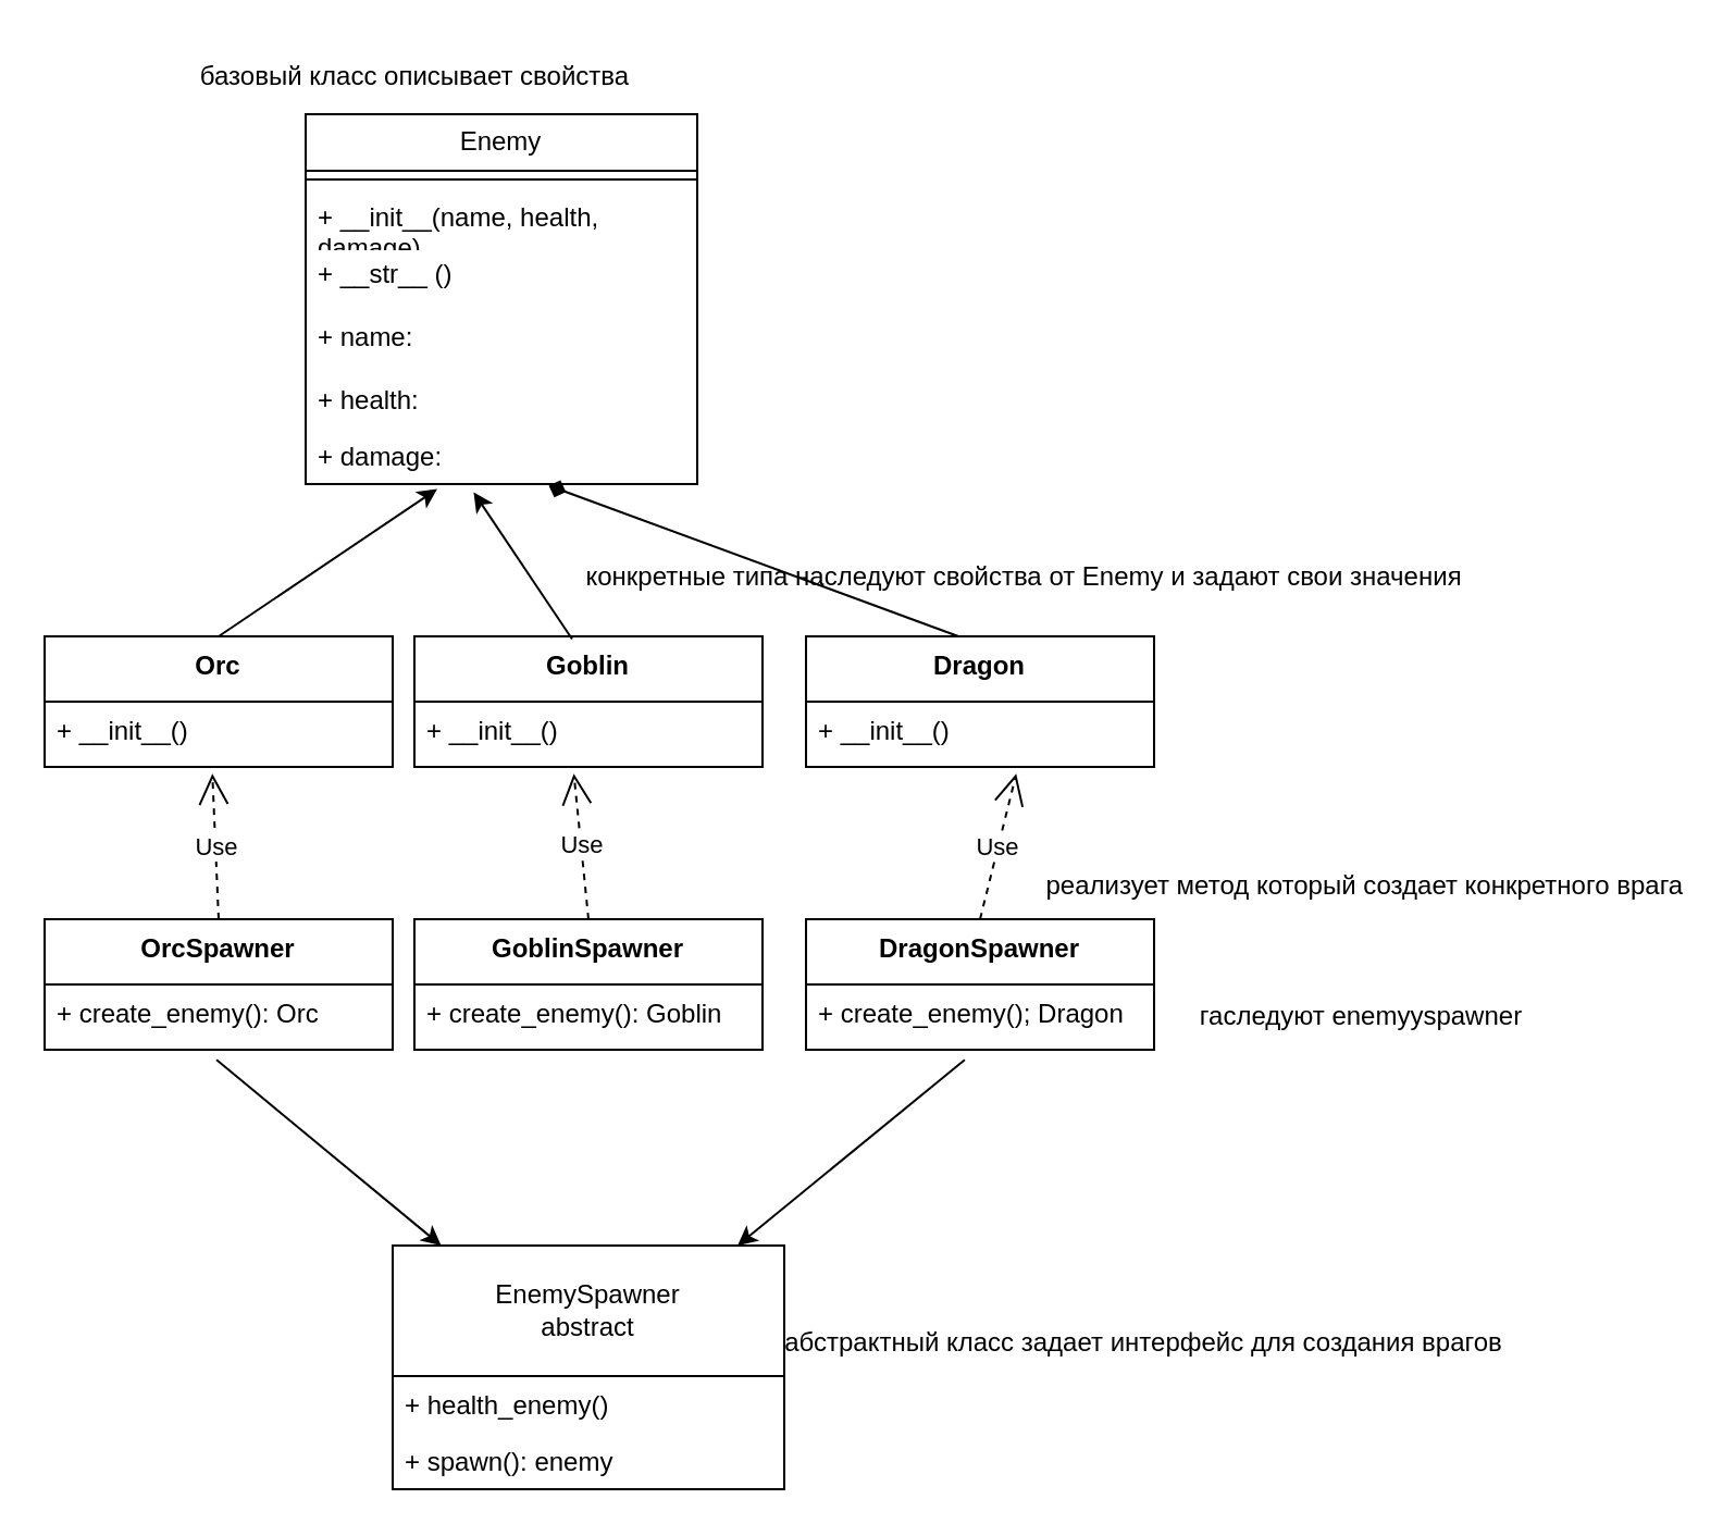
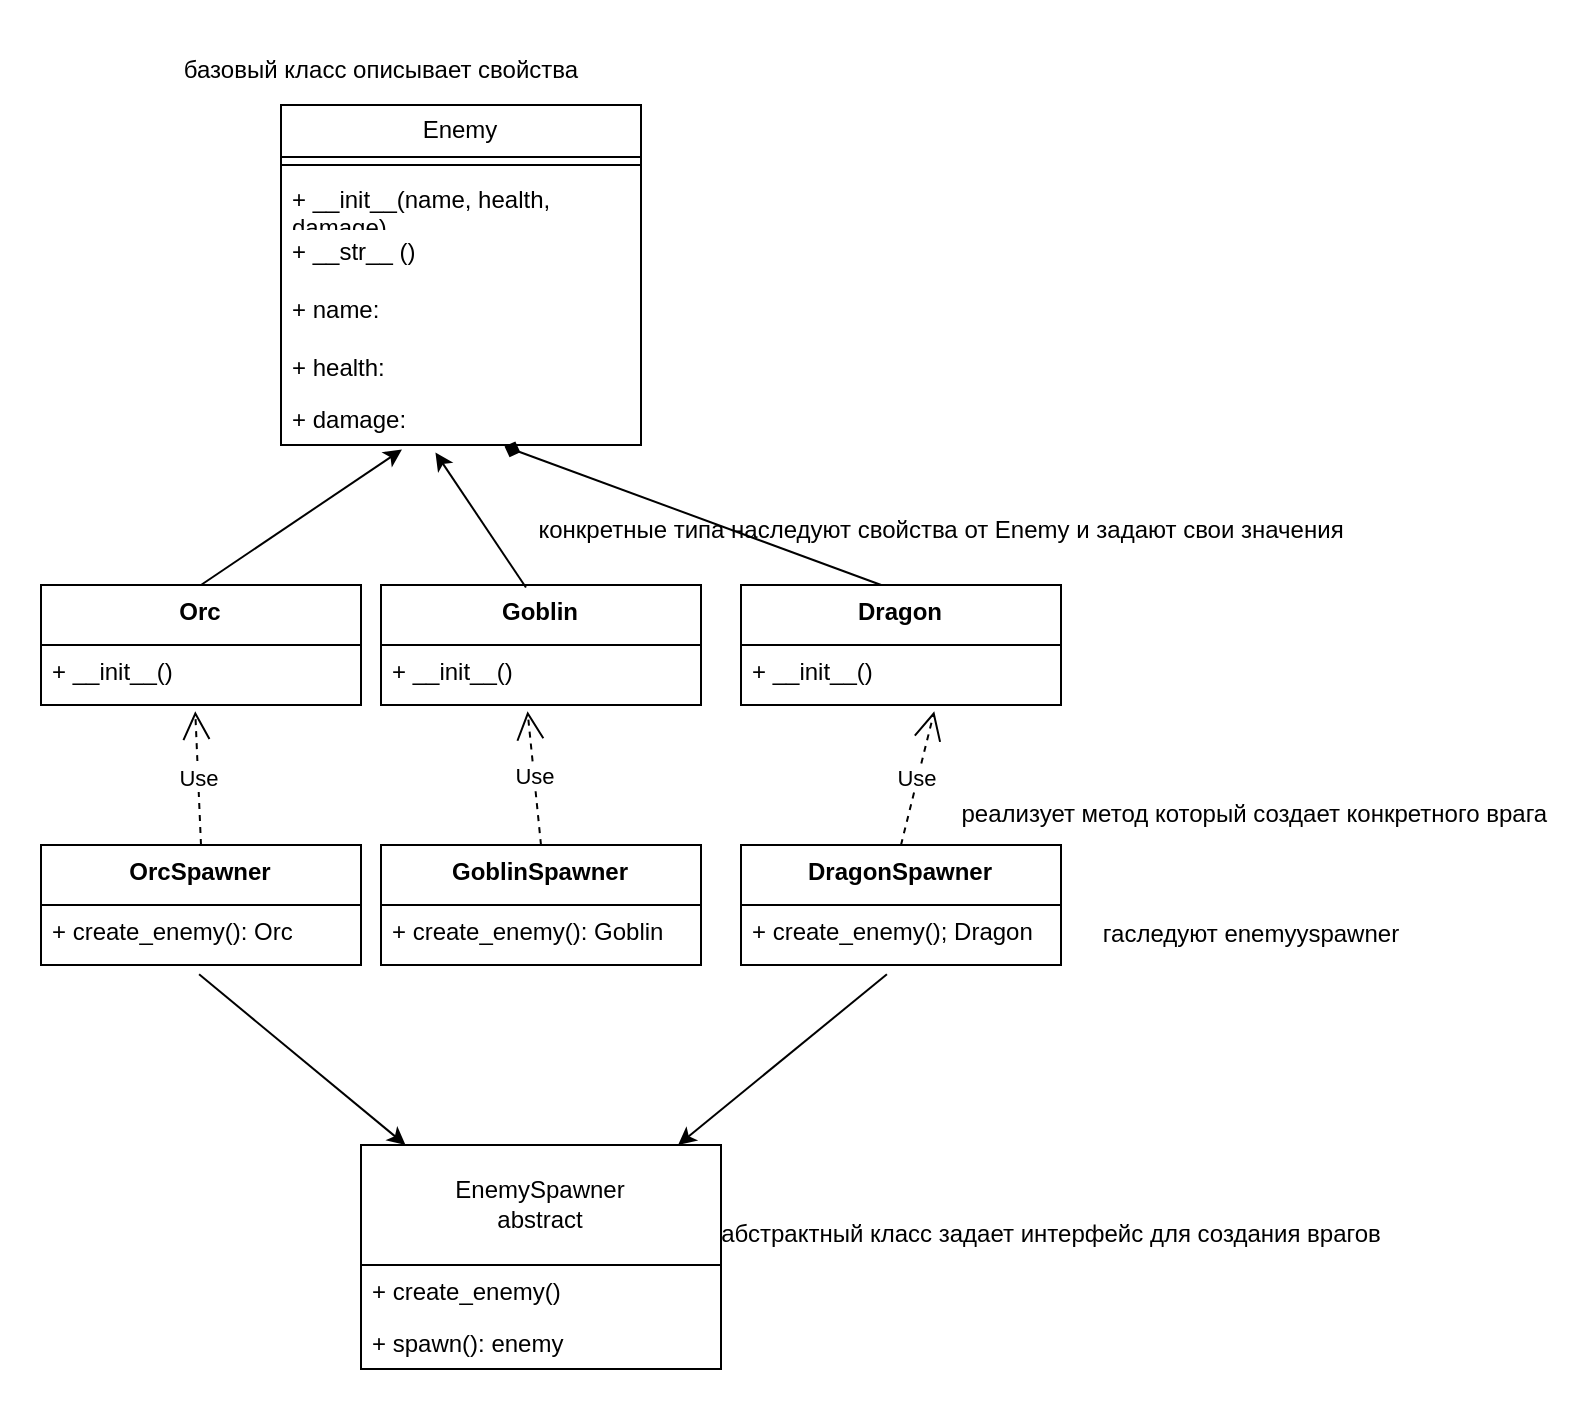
  <mxCell id="0" />
  <mxCell id="1" parent="0" />
  <mxCell id="2" value="Enemy" style="swimlane;fontStyle=0;childLayout=stackLayout;horizontal=1;startSize=26;fillColor=none;horizontalStack=0;resizeParent=1;resizeParentMax=0;resizeLast=0;collapsible=1;marginBottom=0;whiteSpace=wrap;html=1;" vertex="1" parent="1"><mxGeometry x="140" y="52" width="180" height="170" as="geometry" /></mxCell>
  <mxCell id="3" value="" style="line;strokeWidth=1;fillColor=none;align=left;verticalAlign=middle;spacingTop=-1;spacingLeft=3;spacingRight=3;rotatable=0;labelPosition=right;points=[];portConstraint=eastwest;strokeColor=inherit;" vertex="1" parent="2"><mxGeometry y="26" width="180" height="8" as="geometry" /></mxCell>
  <mxCell id="4" value="+ __init__(name, health, damage)" style="text;strokeColor=none;fillColor=none;align=left;verticalAlign=top;spacingLeft=4;spacingRight=4;overflow=hidden;rotatable=0;points=[[0,0.5],[1,0.5]];portConstraint=eastwest;whiteSpace=wrap;html=1;" vertex="1" parent="2"><mxGeometry y="34" width="180" height="26" as="geometry" /></mxCell>
  <mxCell id="5" value="&lt;div&gt;+ __str__ ()&lt;/div&gt;&lt;div&gt;&lt;br&gt;&lt;div&gt;+ name:&amp;nbsp;&lt;/div&gt;&lt;div&gt;&lt;br&gt;&lt;/div&gt;&lt;div&gt;&lt;br&gt;&lt;/div&gt;&lt;/div&gt;" style="text;strokeColor=none;fillColor=none;align=left;verticalAlign=top;spacingLeft=4;spacingRight=4;overflow=hidden;rotatable=0;points=[[0,0.5],[1,0.5]];portConstraint=eastwest;whiteSpace=wrap;html=1;" vertex="1" parent="2"><mxGeometry y="60" width="180" height="58" as="geometry" /></mxCell>
  <mxCell id="6" value="+ health:&amp;nbsp;" style="text;strokeColor=none;fillColor=none;align=left;verticalAlign=top;spacingLeft=4;spacingRight=4;overflow=hidden;rotatable=0;points=[[0,0.5],[1,0.5]];portConstraint=eastwest;whiteSpace=wrap;html=1;" vertex="1" parent="2"><mxGeometry y="118" width="180" height="26" as="geometry" /></mxCell>
  <mxCell id="7" value="+ damage:&amp;nbsp;" style="text;strokeColor=none;fillColor=none;align=left;verticalAlign=top;spacingLeft=4;spacingRight=4;overflow=hidden;rotatable=0;points=[[0,0.5],[1,0.5]];portConstraint=eastwest;whiteSpace=wrap;html=1;" vertex="1" parent="2"><mxGeometry y="144" width="180" height="26" as="geometry" /></mxCell>
  <mxCell id="8" value="&lt;div&gt;Orc&lt;/div&gt;&lt;div&gt;&lt;br&gt;&lt;/div&gt;" style="swimlane;fontStyle=1;align=center;verticalAlign=top;childLayout=stackLayout;horizontal=1;startSize=30;horizontalStack=0;resizeParent=1;resizeParentMax=0;resizeLast=0;collapsible=1;marginBottom=0;whiteSpace=wrap;html=1;" vertex="1" parent="1"><mxGeometry x="20" y="292" width="160" height="60" as="geometry" /></mxCell>
  <mxCell id="9" value="+ __init__()" style="text;strokeColor=none;fillColor=none;align=left;verticalAlign=top;spacingLeft=4;spacingRight=4;overflow=hidden;rotatable=0;points=[[0,0.5],[1,0.5]];portConstraint=eastwest;whiteSpace=wrap;html=1;" vertex="1" parent="8"><mxGeometry y="30" width="160" height="30" as="geometry" /></mxCell>
  <mxCell id="10" value="Goblin" style="swimlane;fontStyle=1;align=center;verticalAlign=top;childLayout=stackLayout;horizontal=1;startSize=30;horizontalStack=0;resizeParent=1;resizeParentMax=0;resizeLast=0;collapsible=1;marginBottom=0;whiteSpace=wrap;html=1;" vertex="1" parent="1"><mxGeometry x="190" y="292" width="160" height="60" as="geometry" /></mxCell>
  <mxCell id="11" value="+ __init__()" style="text;strokeColor=none;fillColor=none;align=left;verticalAlign=top;spacingLeft=4;spacingRight=4;overflow=hidden;rotatable=0;points=[[0,0.5],[1,0.5]];portConstraint=eastwest;whiteSpace=wrap;html=1;" vertex="1" parent="10"><mxGeometry y="30" width="160" height="30" as="geometry" /></mxCell>
  <mxCell id="12" value="Dragon" style="swimlane;fontStyle=1;align=center;verticalAlign=top;childLayout=stackLayout;horizontal=1;startSize=30;horizontalStack=0;resizeParent=1;resizeParentMax=0;resizeLast=0;collapsible=1;marginBottom=0;whiteSpace=wrap;html=1;" vertex="1" parent="1"><mxGeometry x="370" y="292" width="160" height="60" as="geometry" /></mxCell>
  <mxCell id="13" value="+ __init__()" style="text;strokeColor=none;fillColor=none;align=left;verticalAlign=top;spacingLeft=4;spacingRight=4;overflow=hidden;rotatable=0;points=[[0,0.5],[1,0.5]];portConstraint=eastwest;whiteSpace=wrap;html=1;" vertex="1" parent="12"><mxGeometry y="30" width="160" height="30" as="geometry" /></mxCell>
  <mxCell id="14" value="&lt;div&gt;OrcSpawner&lt;/div&gt;&lt;div&gt;&lt;br&gt;&lt;/div&gt;" style="swimlane;fontStyle=1;align=center;verticalAlign=top;childLayout=stackLayout;horizontal=1;startSize=30;horizontalStack=0;resizeParent=1;resizeParentMax=0;resizeLast=0;collapsible=1;marginBottom=0;whiteSpace=wrap;html=1;" vertex="1" parent="1"><mxGeometry x="20" y="422" width="160" height="60" as="geometry" /></mxCell>
  <mxCell id="15" value="+ create_enemy(): Orc" style="text;strokeColor=none;fillColor=none;align=left;verticalAlign=top;spacingLeft=4;spacingRight=4;overflow=hidden;rotatable=0;points=[[0,0.5],[1,0.5]];portConstraint=eastwest;whiteSpace=wrap;html=1;" vertex="1" parent="14"><mxGeometry y="30" width="160" height="30" as="geometry" /></mxCell>
  <mxCell id="16" value="GoblinSpawner" style="swimlane;fontStyle=1;align=center;verticalAlign=top;childLayout=stackLayout;horizontal=1;startSize=30;horizontalStack=0;resizeParent=1;resizeParentMax=0;resizeLast=0;collapsible=1;marginBottom=0;whiteSpace=wrap;html=1;" vertex="1" parent="1"><mxGeometry x="190" y="422" width="160" height="60" as="geometry" /></mxCell>
  <mxCell id="17" value="+ create_enemy(): Goblin" style="text;strokeColor=none;fillColor=none;align=left;verticalAlign=top;spacingLeft=4;spacingRight=4;overflow=hidden;rotatable=0;points=[[0,0.5],[1,0.5]];portConstraint=eastwest;whiteSpace=wrap;html=1;" vertex="1" parent="16"><mxGeometry y="30" width="160" height="30" as="geometry" /></mxCell>
  <mxCell id="18" value="DragonSpawner" style="swimlane;fontStyle=1;align=center;verticalAlign=top;childLayout=stackLayout;horizontal=1;startSize=30;horizontalStack=0;resizeParent=1;resizeParentMax=0;resizeLast=0;collapsible=1;marginBottom=0;whiteSpace=wrap;html=1;" vertex="1" parent="1"><mxGeometry x="370" y="422" width="160" height="60" as="geometry" /></mxCell>
  <mxCell id="19" value="+ create_enemy(); Dragon" style="text;strokeColor=none;fillColor=none;align=left;verticalAlign=top;spacingLeft=4;spacingRight=4;overflow=hidden;rotatable=0;points=[[0,0.5],[1,0.5]];portConstraint=eastwest;whiteSpace=wrap;html=1;" vertex="1" parent="18"><mxGeometry y="30" width="160" height="30" as="geometry" /></mxCell>
  <mxCell id="20" value="&lt;div&gt;EnemySpawner&lt;/div&gt;&lt;div&gt;abstract&lt;/div&gt;" style="swimlane;fontStyle=0;childLayout=stackLayout;horizontal=1;startSize=60;fillColor=none;horizontalStack=0;resizeParent=1;resizeParentMax=0;resizeLast=0;collapsible=1;marginBottom=0;whiteSpace=wrap;html=1;" vertex="1" parent="1"><mxGeometry x="180" y="572" width="180" height="112" as="geometry" /></mxCell>
- <mxCell id="21" value="+ health_enemy()" style="text;strokeColor=none;fillColor=none;align=left;verticalAlign=top;spacingLeft=4;spacingRight=4;overflow=hidden;rotatable=0;points=[[0,0.5],[1,0.5]];portConstraint=eastwest;whiteSpace=wrap;html=1;" vertex="1" parent="20"><mxGeometry y="60" width="180" height="26" as="geometry" /></mxCell>
+ <mxCell id="21" value="+ create_enemy()" style="text;strokeColor=none;fillColor=none;align=left;verticalAlign=top;spacingLeft=4;spacingRight=4;overflow=hidden;rotatable=0;points=[[0,0.5],[1,0.5]];portConstraint=eastwest;whiteSpace=wrap;html=1;" vertex="1" parent="20"><mxGeometry y="60" width="180" height="26" as="geometry" /></mxCell>
  <mxCell id="22" value="+ spawn(): enemy" style="text;strokeColor=none;fillColor=none;align=left;verticalAlign=top;spacingLeft=4;spacingRight=4;overflow=hidden;rotatable=0;points=[[0,0.5],[1,0.5]];portConstraint=eastwest;whiteSpace=wrap;html=1;" vertex="1" parent="20"><mxGeometry y="86" width="180" height="26" as="geometry" /></mxCell>
  <mxCell id="23" value="" style="endArrow=classic;html=1;rounded=0;entryX=0.336;entryY=1.086;entryDx=0;entryDy=0;entryPerimeter=0;exitX=0.5;exitY=0;exitDx=0;exitDy=0;" edge="1" parent="1" source="8" target="7"><mxGeometry width="50" height="50" relative="1" as="geometry"><mxPoint x="260" y="272" as="sourcePoint" /><mxPoint x="310" y="222" as="targetPoint" /></mxGeometry></mxCell>
  <mxCell id="24" value="" style="endArrow=classic;html=1;rounded=0;entryX=0.429;entryY=1.145;entryDx=0;entryDy=0;entryPerimeter=0;exitX=0.453;exitY=0.021;exitDx=0;exitDy=0;exitPerimeter=0;" edge="1" parent="1" source="10" target="7"><mxGeometry width="50" height="50" relative="1" as="geometry"><mxPoint x="260" y="272" as="sourcePoint" /><mxPoint x="310" y="222" as="targetPoint" /></mxGeometry></mxCell>
  <mxCell id="25" value="" style="endArrow=diamond;html=1;rounded=0;entryX=0.621;entryY=1.027;entryDx=0;entryDy=0;entryPerimeter=0;exitX=0.438;exitY=0;exitDx=0;exitDy=0;exitPerimeter=0;" edge="1" parent="1" source="12" target="7"><mxGeometry width="50" height="50" relative="1" as="geometry"><mxPoint x="260" y="272" as="sourcePoint" /><mxPoint x="310" y="222" as="targetPoint" /></mxGeometry></mxCell>
  <mxCell id="26" value="" style="endArrow=classic;html=1;rounded=0;exitX=0.494;exitY=1.155;exitDx=0;exitDy=0;exitPerimeter=0;" edge="1" parent="1" source="15" target="20"><mxGeometry width="50" height="50" relative="1" as="geometry"><mxPoint x="400" y="152" as="sourcePoint" /><mxPoint x="450" y="102" as="targetPoint" /></mxGeometry></mxCell>
  <mxCell id="27" value="" style="endArrow=classic;html=1;rounded=0;exitX=0.456;exitY=1.155;exitDx=0;exitDy=0;exitPerimeter=0;" edge="1" parent="1" source="19" target="20"><mxGeometry width="50" height="50" relative="1" as="geometry"><mxPoint x="400" y="152" as="sourcePoint" /><mxPoint x="450" y="102" as="targetPoint" /></mxGeometry></mxCell>
  <mxCell id="28" value="Use" style="endArrow=open;endSize=12;dashed=1;html=1;rounded=0;entryX=0.482;entryY=1.106;entryDx=0;entryDy=0;entryPerimeter=0;" edge="1" parent="1" target="9"><mxGeometry width="160" relative="1" as="geometry"><mxPoint x="100" y="422" as="sourcePoint" /><mxPoint x="330" y="402" as="targetPoint" /></mxGeometry></mxCell>
  <mxCell id="29" value="Use" style="endArrow=open;endSize=12;dashed=1;html=1;rounded=0;entryX=0.458;entryY=1.106;entryDx=0;entryDy=0;entryPerimeter=0;exitX=0.5;exitY=0;exitDx=0;exitDy=0;" edge="1" parent="1" source="16" target="11"><mxGeometry width="160" relative="1" as="geometry"><mxPoint x="170" y="402" as="sourcePoint" /><mxPoint x="330" y="402" as="targetPoint" /></mxGeometry></mxCell>
  <mxCell id="30" value="Use" style="endArrow=open;endSize=12;dashed=1;html=1;rounded=0;entryX=0.604;entryY=1.106;entryDx=0;entryDy=0;entryPerimeter=0;exitX=0.5;exitY=0;exitDx=0;exitDy=0;" edge="1" parent="1" source="18" target="13"><mxGeometry width="160" relative="1" as="geometry"><mxPoint x="170" y="402" as="sourcePoint" /><mxPoint x="330" y="402" as="targetPoint" /></mxGeometry></mxCell>
  <mxCell id="31" value="базовый класс описывает свойства" style="text;html=1;align=center;verticalAlign=middle;resizable=0;points=[];autosize=1;strokeColor=none;fillColor=none;" vertex="1" parent="1"><mxGeometry x="90" y="20" width="200" height="30" as="geometry" /></mxCell>
  <mxCell id="32" value="конкретные типа наследуют свойства от Enemy и задают свои значения" style="text;html=1;align=center;verticalAlign=middle;resizable=0;points=[];autosize=1;strokeColor=none;fillColor=none;" vertex="1" parent="1"><mxGeometry x="280" y="250" width="380" height="30" as="geometry" /></mxCell>
  <mxCell id="33" value="абстрактный класс задает интерфейс для создания врагов" style="text;html=1;align=center;verticalAlign=middle;resizable=0;points=[];autosize=1;strokeColor=none;fillColor=none;" vertex="1" parent="1"><mxGeometry x="370" y="602" width="310" height="30" as="geometry" /></mxCell>
  <mxCell id="34" value="&amp;nbsp;реализует метод который создает конкретного врага" style="text;html=1;align=center;verticalAlign=middle;resizable=0;points=[];autosize=1;strokeColor=none;fillColor=none;" vertex="1" parent="1"><mxGeometry x="480" y="392" width="290" height="30" as="geometry" /></mxCell>
  <mxCell id="35" value="гаследуют enemyyspawner" style="text;html=1;align=center;verticalAlign=middle;resizable=0;points=[];autosize=1;strokeColor=none;fillColor=none;" vertex="1" parent="1"><mxGeometry x="550" y="452" width="150" height="30" as="geometry" /></mxCell>
